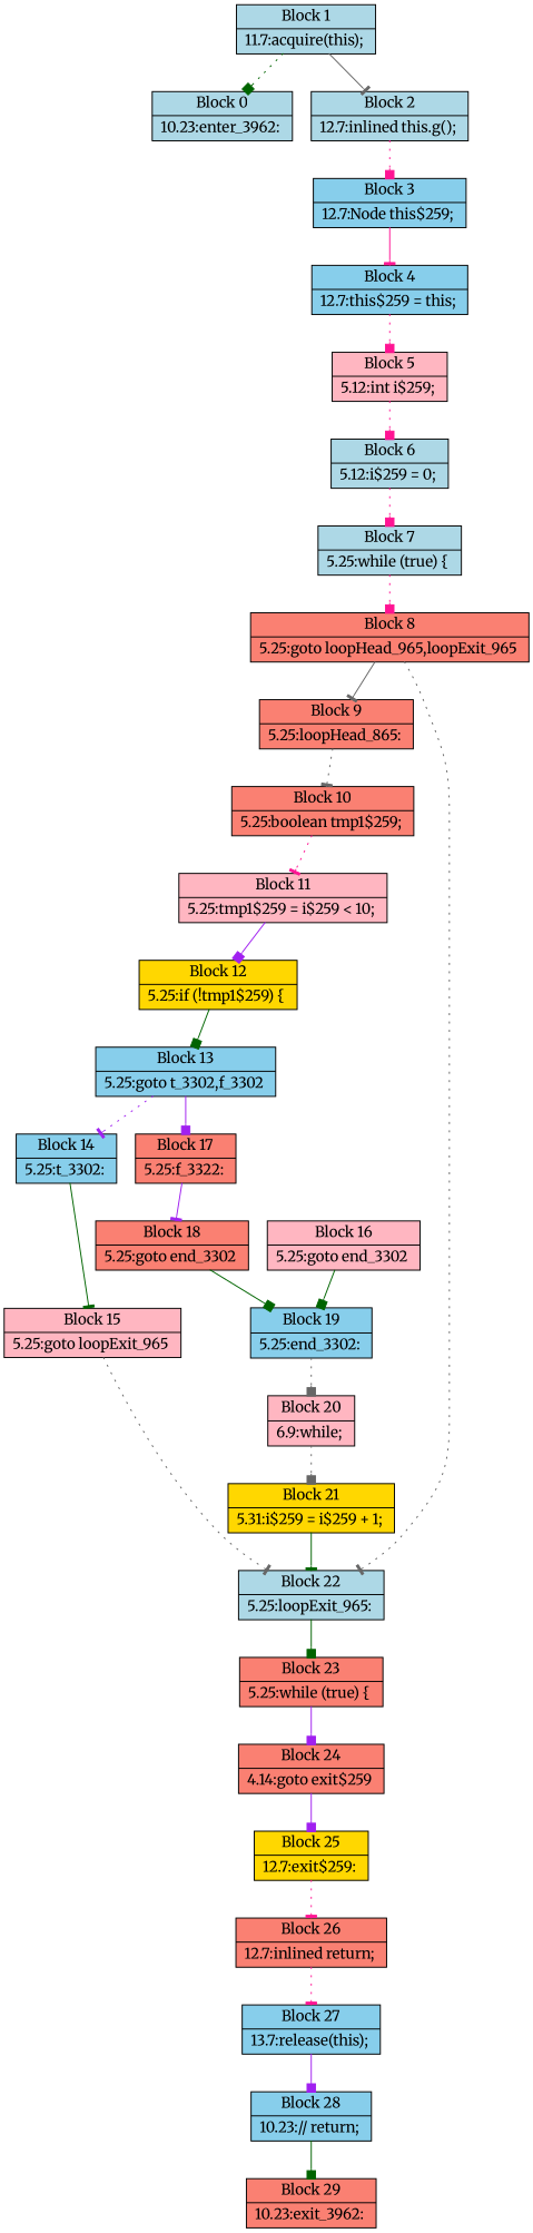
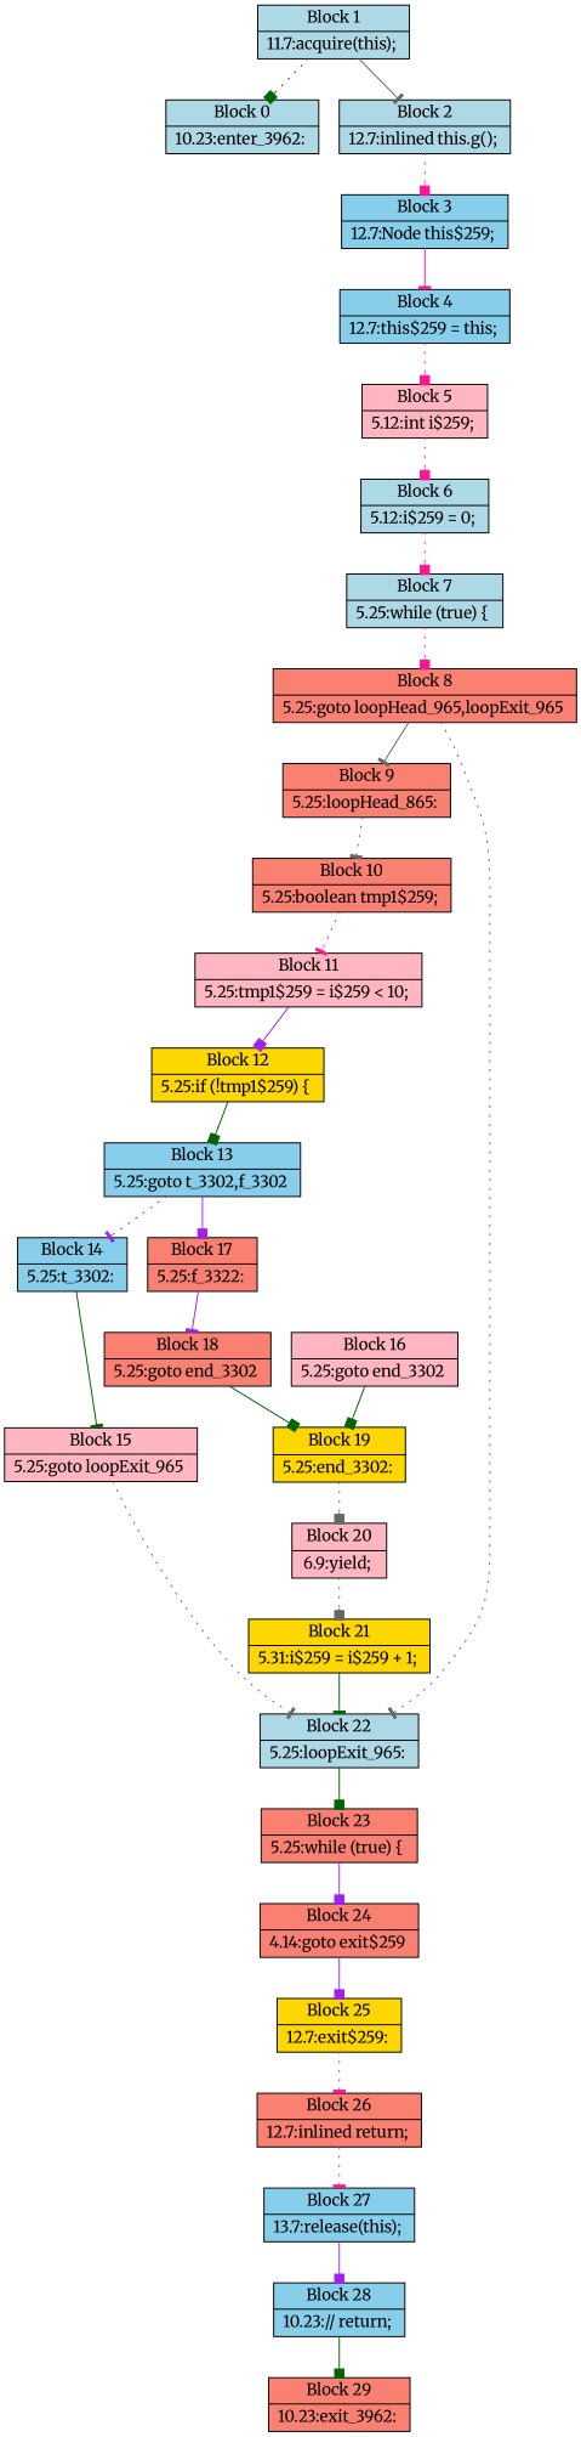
  digraph {
    fontname=Merriweather
    node [fillcolor=salmon fontname=Merriweather shape=record style=filled]
    edge [arrowhead=box color=deeppink fontname=Merriweather style=solid]
    n1 [fillcolor=lightblue label="{Block 0|10.23:enter_3962: \n}"]
    n2 [fillcolor=lightblue label="{Block 1|11.7:acquire(this); \n}"]
    n3 [fillcolor=lightblue label="{Block 2|12.7:inlined this.g(); \n}"]
    n4 [fillcolor=skyblue label="{Block 3|12.7:Node this$259; \n}"]
    n5 [fillcolor=skyblue label="{Block 4|12.7:this$259 = this; \n}"]
    n6 [fillcolor=lightpink label="{Block 5|5.12:int i$259; \n}"]
    n7 [fillcolor=lightblue label="{Block 6|5.12:i$259 = 0; \n}"]
    n8 [fillcolor=lightblue label="{Block 7|5.25:while (true)   \{ \n}"]
    n9 [label="{Block 8|5.25:goto loopHead_965,loopExit_965 \n}"]
    n10 [label="{Block 9|5.25:loopHead_865: \n}"]
    n11 [fillcolor=lightblue label="{Block 22|5.25:loopExit_965: \n}"]
    n12 [label="{Block 10|5.25:boolean tmp1$259; \n}"]
    n13 [label="{Block 23|5.25:while (true)   \{ \n}"]
    n14 [fillcolor=lightpink label="{Block 11|5.25:tmp1$259 = i$259 \< 10; \n}"]
    n15 [fillcolor=gold label="{Block 12|5.25:if (!tmp1$259) \{ \n}"]
    n16 [fillcolor=skyblue label="{Block 13|5.25:goto t_3302,f_3302 \n}"]
    n17 [fillcolor=skyblue label="{Block 14|5.25:t_3302: \n}"]
    n18 [label="{Block 17|5.25:f_3322: \n}"]
    n19 [fillcolor=lightpink label="{Block 15|5.25:goto loopExit_965 \n}"]
    n20 [label="{Block 18|5.25:goto end_3302 \n}"]
    n21 [fillcolor=lightpink label="{Block 16|5.25:goto end_3302 \n}"]
-   n22 [fillcolor=skyblue label="{Block 19|5.25:end_3302: \n}"]
-   n23 [fillcolor=lightpink label="{Block 20|6.9:while; \n}"]
+   n22 [fillcolor=gold label="{Block 19|5.25:end_3302: \n}"]
+   n23 [fillcolor=lightpink label="{Block 20|6.9:yield; \n}"]
    n24 [fillcolor=gold label="{Block 21|5.31:i$259 = i$259 + 1; \n}"]
    n25 [label="{Block 24|4.14:goto exit$259 \n}"]
    n26 [fillcolor=gold label="{Block 25|12.7:exit$259: \n}"]
    n27 [label="{Block 26|12.7:inlined return; \n}"]
    n28 [fillcolor=skyblue label="{Block 27|13.7:release(this); \n}"]
    n29 [fillcolor=skyblue label="{Block 28|10.23:// return; \n}"]
    n30 [label="{Block 29|10.23:exit_3962: \n}"]
    n2 -> n1 [color=darkgreen style=dotted]
    n2 -> n3 [arrowhead=tee color=gray40]
    n3 -> n4 [style=dotted]
    n4 -> n5 [arrowhead=tee]
    n5 -> n6 [style=dotted]
    n6 -> n7 [style=dotted]
    n7 -> n8 [style=dotted]
    n8 -> n9 [style=dotted]
    n9 -> n10 [arrowhead=tee color=gray40]
    n9 -> n11 [arrowhead=tee color=gray40 style=dotted]
    n10 -> n12 [arrowhead=tee color=gray40 style=dotted]
    n11 -> n13 [color=darkgreen]
    n12 -> n14 [arrowhead=tee style=dotted]
    n13 -> n25 [color=purple]
    n14 -> n15 [color=purple]
    n15 -> n16 [color=darkgreen]
    n16 -> n17 [arrowhead=tee color=purple style=dotted]
    n16 -> n18 [color=purple]
    n17 -> n19 [arrowhead=tee color=darkgreen]
    n18 -> n20 [arrowhead=tee color=purple]
    n19 -> n11 [arrowhead=tee color=gray40 style=dotted]
    n20 -> n22 [color=darkgreen]
    n21 -> n22 [color=darkgreen]
    n22 -> n23 [color=gray40 style=dotted]
    n23 -> n24 [color=gray40 style=dotted]
    n24 -> n11 [arrowhead=tee color=darkgreen]
    n25 -> n26 [color=purple]
    n26 -> n27 [arrowhead=tee style=dotted]
    n27 -> n28 [arrowhead=tee style=dotted]
    n28 -> n29 [color=purple]
    n29 -> n30 [color=darkgreen]
  }
